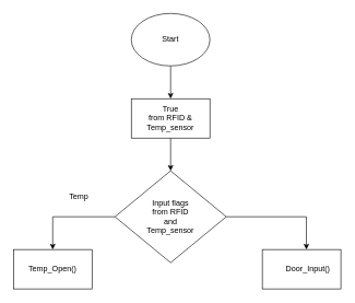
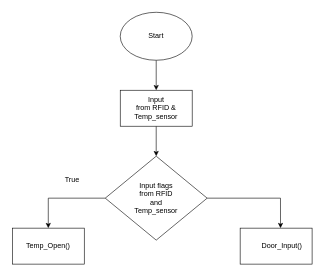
  <mxCell id="0" />
  <mxCell id="1" parent="0" />
  <mxCell id="2" style="edgeStyle=orthogonalEdgeStyle;rounded=0;orthogonalLoop=1;jettySize=auto;html=1;exitX=0.5;exitY=1;exitDx=0;exitDy=0;entryX=0.5;entryY=0;entryDx=0;entryDy=0;" edge="1" parent="1" source="3" target="5"><mxGeometry relative="1" as="geometry" /></mxCell>
  <mxCell id="3" value="" style="ellipse;whiteSpace=wrap;html=1;" vertex="1" parent="1"><mxGeometry x="200" y="20" width="120" height="80" as="geometry" /></mxCell>
  <mxCell id="4" style="edgeStyle=orthogonalEdgeStyle;rounded=0;orthogonalLoop=1;jettySize=auto;html=1;exitX=0.5;exitY=1;exitDx=0;exitDy=0;entryX=0.5;entryY=0;entryDx=0;entryDy=0;" edge="1" parent="1" source="5" target="10"><mxGeometry relative="1" as="geometry" /></mxCell>
  <mxCell id="5" value="" style="rounded=0;whiteSpace=wrap;html=1;" vertex="1" parent="1"><mxGeometry x="200" y="150" width="120" height="60" as="geometry" /></mxCell>
  <mxCell id="6" value="Start" style="text;html=1;strokeColor=none;fillColor=none;align=center;verticalAlign=middle;whiteSpace=wrap;rounded=0;" vertex="1" parent="1"><mxGeometry x="240" y="50" width="40" height="20" as="geometry" /></mxCell>
- <mxCell id="7" value="True&lt;br&gt;from RFID &amp;amp; Temp_sensor" style="text;html=1;strokeColor=none;fillColor=none;align=center;verticalAlign=middle;whiteSpace=wrap;rounded=0;" vertex="1" parent="1"><mxGeometry x="240" y="170" width="40" height="20" as="geometry" /></mxCell>
+ <mxCell id="7" value="Input&lt;br&gt;from RFID &amp;amp; Temp_sensor" style="text;html=1;strokeColor=none;fillColor=none;align=center;verticalAlign=middle;whiteSpace=wrap;rounded=0;" vertex="1" parent="1"><mxGeometry x="240" y="170" width="40" height="20" as="geometry" /></mxCell>
  <mxCell id="8" style="edgeStyle=orthogonalEdgeStyle;rounded=0;orthogonalLoop=1;jettySize=auto;html=1;exitX=0;exitY=0.5;exitDx=0;exitDy=0;entryX=0.5;entryY=0;entryDx=0;entryDy=0;" edge="1" parent="1" source="10" target="12"><mxGeometry relative="1" as="geometry" /></mxCell>
  <mxCell id="9" style="edgeStyle=orthogonalEdgeStyle;rounded=0;orthogonalLoop=1;jettySize=auto;html=1;exitX=1;exitY=0.5;exitDx=0;exitDy=0;entryX=0.561;entryY=0;entryDx=0;entryDy=0;entryPerimeter=0;" edge="1" parent="1" source="10" target="13"><mxGeometry relative="1" as="geometry" /></mxCell>
  <mxCell id="10" value="" style="rhombus;whiteSpace=wrap;html=1;" vertex="1" parent="1"><mxGeometry x="175" y="260" width="170" height="140" as="geometry" /></mxCell>
  <mxCell id="11" value="Input flags from RFID and Temp_sensor" style="text;html=1;strokeColor=none;fillColor=none;align=center;verticalAlign=middle;whiteSpace=wrap;rounded=0;" vertex="1" parent="1"><mxGeometry x="240" y="320" width="40" height="20" as="geometry" /></mxCell>
  <mxCell id="12" value="" style="rounded=0;whiteSpace=wrap;html=1;" vertex="1" parent="1"><mxGeometry x="20" y="380" width="120" height="60" as="geometry" /></mxCell>
  <mxCell id="13" value="" style="rounded=0;whiteSpace=wrap;html=1;" vertex="1" parent="1"><mxGeometry x="400" y="380" width="120" height="60" as="geometry" /></mxCell>
- <mxCell id="14" value="Temp" style="text;html=1;strokeColor=none;fillColor=none;align=center;verticalAlign=middle;whiteSpace=wrap;rounded=0;" vertex="1" parent="1"><mxGeometry x="100" y="290" width="40" height="20" as="geometry" /></mxCell>
+ <mxCell id="14" value="True" style="text;html=1;strokeColor=none;fillColor=none;align=center;verticalAlign=middle;whiteSpace=wrap;rounded=0;" vertex="1" parent="1"><mxGeometry x="100" y="290" width="40" height="20" as="geometry" /></mxCell>
  <mxCell id="15" value="Temp_Open()" style="text;html=1;strokeColor=none;fillColor=none;align=center;verticalAlign=middle;whiteSpace=wrap;rounded=0;" vertex="1" parent="1"><mxGeometry x="60" y="400" width="40" height="20" as="geometry" /></mxCell>
  <mxCell id="16" value="Door_Input()" style="text;html=1;strokeColor=none;fillColor=none;align=center;verticalAlign=middle;whiteSpace=wrap;rounded=0;" vertex="1" parent="1"><mxGeometry x="450" y="400" width="40" height="20" as="geometry" /></mxCell>
